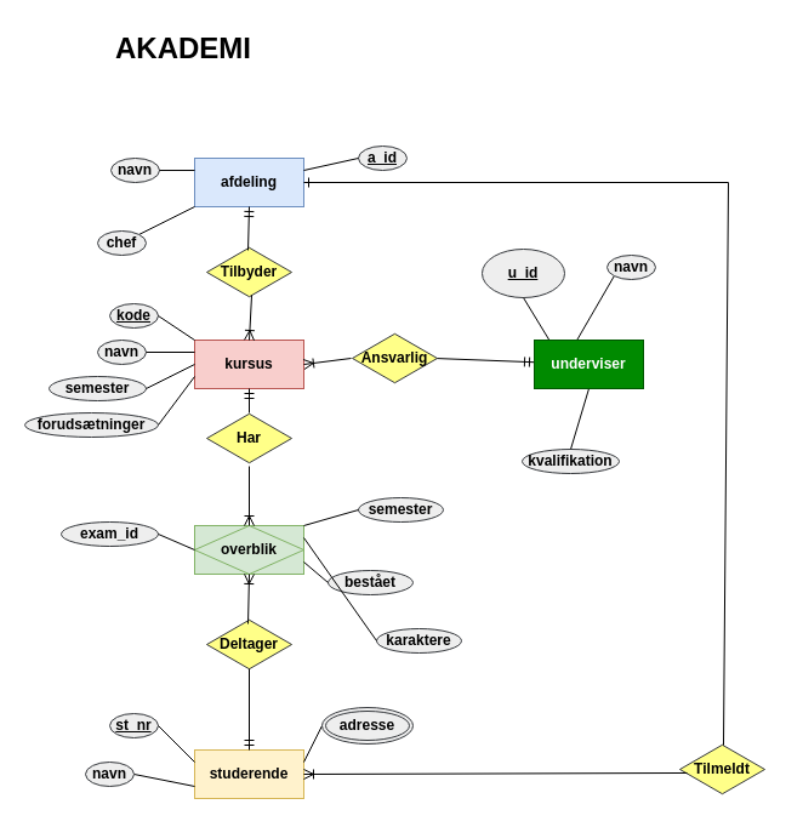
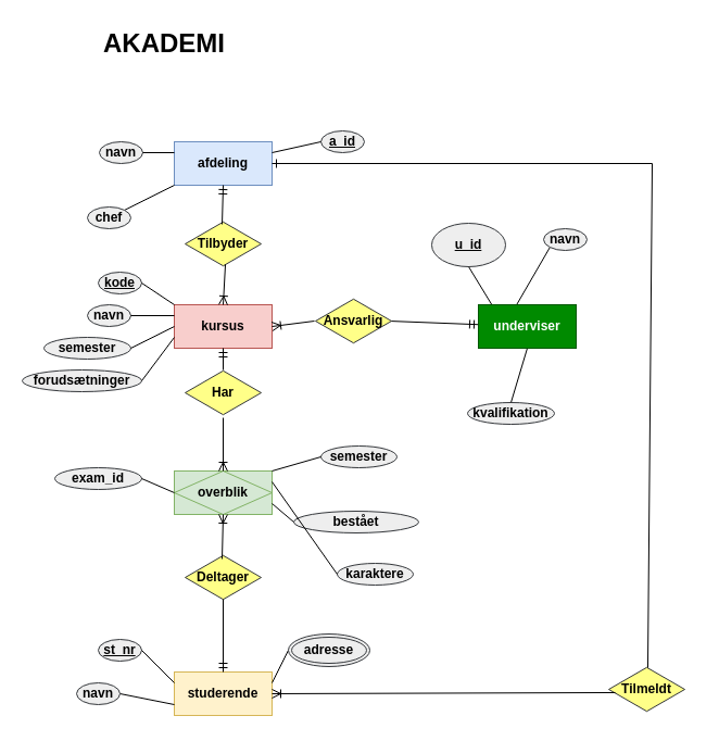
  <mxCell id="0" />
  <mxCell id="1" parent="0" />
  <mxCell id="2" value="" style="group" parent="1" vertex="1" connectable="0"><mxGeometry x="20" y="130" width="620" height="530" as="geometry" /></mxCell>
  <mxCell id="3" value="afdeling" style="rounded=0;whiteSpace=wrap;html=1;fontStyle=1;fillColor=#dae8fc;strokeColor=#6c8ebf;" parent="2" vertex="1"><mxGeometry x="140" width="90" height="40" as="geometry" /></mxCell>
  <mxCell id="4" value="kursus" style="rounded=0;whiteSpace=wrap;html=1;fontStyle=1;fillColor=#f8cecc;strokeColor=#b85450;" parent="2" vertex="1"><mxGeometry x="140" y="150" width="90" height="40" as="geometry" /></mxCell>
  <mxCell id="5" value="studerende" style="rounded=0;whiteSpace=wrap;html=1;fontStyle=1;fillColor=#fff2cc;strokeColor=#d6b656;" parent="2" vertex="1"><mxGeometry x="140" y="488" width="90" height="40" as="geometry" /></mxCell>
  <mxCell id="6" value="karaktere" style="ellipse;whiteSpace=wrap;html=1;fontStyle=1;fillColor=#eeeeee;strokeColor=#36393d;" parent="2" vertex="1"><mxGeometry x="290" y="388" width="70" height="20" as="geometry" /></mxCell>
  <mxCell id="7" value="forudsætninger" style="ellipse;whiteSpace=wrap;html=1;fontStyle=1;fillColor=#eeeeee;strokeColor=#36393d;" parent="2" vertex="1"><mxGeometry y="210" width="110" height="20" as="geometry" /></mxCell>
  <mxCell id="8" value="kvalifikation" style="ellipse;whiteSpace=wrap;html=1;fontStyle=1;fillColor=#eeeeee;strokeColor=#36393d;" parent="2" vertex="1"><mxGeometry x="410" y="240" width="80" height="20" as="geometry" /></mxCell>
  <mxCell id="9" value="semester" style="ellipse;whiteSpace=wrap;html=1;fontStyle=1;fillColor=#eeeeee;strokeColor=#36393d;" parent="2" vertex="1"><mxGeometry x="20" y="180" width="80" height="20" as="geometry" /></mxCell>
- <mxCell id="10" value="bestået" style="ellipse;whiteSpace=wrap;html=1;fontStyle=1;fillColor=#eeeeee;strokeColor=#36393d;" parent="2" vertex="1"><mxGeometry x="250" y="340" width="70" height="20" as="geometry" /></mxCell>
+ <mxCell id="10" value="bestået" style="ellipse;whiteSpace=wrap;html=1;fontStyle=1;fillColor=#eeeeee;strokeColor=#36393d;" parent="2" vertex="1"><mxGeometry x="250" y="340" width="115" height="20" as="geometry" /></mxCell>
  <mxCell id="11" value="&lt;u&gt;u_id&lt;/u&gt;" style="ellipse;whiteSpace=wrap;html=1;fontStyle=1;fillColor=#eeeeee;strokeColor=#36393d;" parent="2" vertex="1"><mxGeometry x="377" y="75" width="68" height="40" as="geometry" /></mxCell>
  <mxCell id="12" value="navn" style="ellipse;whiteSpace=wrap;html=1;fontStyle=1;fillColor=#eeeeee;strokeColor=#36393d;" parent="2" vertex="1"><mxGeometry x="60" y="150" width="40" height="20" as="geometry" /></mxCell>
  <mxCell id="13" value="st_nr" style="ellipse;whiteSpace=wrap;html=1;fontStyle=5;fillColor=#eeeeee;strokeColor=#36393d;" parent="2" vertex="1"><mxGeometry x="70" y="458" width="40" height="20" as="geometry" /></mxCell>
  <mxCell id="14" value="a_id" style="ellipse;whiteSpace=wrap;html=1;fontStyle=5;fillColor=#eeeeee;strokeColor=#36393d;" parent="2" vertex="1"><mxGeometry x="275" y="-10" width="40" height="20" as="geometry" /></mxCell>
  <mxCell id="15" value="exam_id" style="ellipse;whiteSpace=wrap;html=1;fontStyle=1;fillColor=#eeeeee;strokeColor=#36393d;" parent="2" vertex="1"><mxGeometry x="30" y="300" width="80" height="20" as="geometry" /></mxCell>
  <mxCell id="16" value="kode" style="ellipse;whiteSpace=wrap;html=1;fontStyle=5;fillColor=#eeeeee;strokeColor=#36393d;" parent="2" vertex="1"><mxGeometry x="70" y="120" width="40" height="20" as="geometry" /></mxCell>
  <mxCell id="17" value="navn" style="ellipse;whiteSpace=wrap;html=1;fontStyle=1;fillColor=#eeeeee;strokeColor=#36393d;" parent="2" vertex="1"><mxGeometry x="71" width="40" height="20" as="geometry" /></mxCell>
  <mxCell id="18" value="Tilbyder" style="html=1;whiteSpace=wrap;aspect=fixed;shape=isoRectangle;fontStyle=1;fillColor=#ffff88;strokeColor=#36393d;" parent="2" vertex="1"><mxGeometry x="150" y="73" width="70" height="42" as="geometry" /></mxCell>
  <mxCell id="19" value="overblik" style="shape=associativeEntity;whiteSpace=wrap;html=1;align=center;fontStyle=1;fillColor=#d5e8d4;strokeColor=#82b366;" parent="2" vertex="1"><mxGeometry x="140" y="303" width="90" height="40" as="geometry" /></mxCell>
  <mxCell id="20" value="Deltager" style="html=1;whiteSpace=wrap;aspect=fixed;shape=isoRectangle;fontStyle=1;fillColor=#ffff88;strokeColor=#36393d;" parent="2" vertex="1"><mxGeometry x="150" y="380" width="70" height="42" as="geometry" /></mxCell>
  <mxCell id="21" value="Har" style="html=1;whiteSpace=wrap;aspect=fixed;shape=isoRectangle;fontStyle=1;fillColor=#ffff88;strokeColor=#36393d;" parent="2" vertex="1"><mxGeometry x="150" y="210" width="70" height="42" as="geometry" /></mxCell>
  <mxCell id="22" value="" style="endArrow=ERmandOne;html=1;rounded=0;entryX=0.5;entryY=1;entryDx=0;entryDy=0;fontStyle=1;endFill=0;entryPerimeter=0;exitX=0.486;exitY=0.071;exitDx=0;exitDy=0;exitPerimeter=0;" parent="2" source="18" target="3" edge="1"><mxGeometry width="50" height="50" relative="1" as="geometry"><mxPoint x="190" y="70" as="sourcePoint" /><mxPoint x="297" y="70" as="targetPoint" /></mxGeometry></mxCell>
  <mxCell id="23" value="" style="endArrow=none;html=1;rounded=0;exitX=1;exitY=0.25;exitDx=0;exitDy=0;entryX=0;entryY=0.5;entryDx=0;entryDy=0;fontStyle=1" parent="2" source="3" target="14" edge="1"><mxGeometry width="50" height="50" relative="1" as="geometry"><mxPoint x="340" y="40" as="sourcePoint" /><mxPoint x="390" y="-10" as="targetPoint" /></mxGeometry></mxCell>
  <mxCell id="24" value="" style="endArrow=none;html=1;rounded=0;entryX=0;entryY=0.25;entryDx=0;entryDy=0;exitX=1;exitY=0.5;exitDx=0;exitDy=0;fontStyle=1" parent="2" source="17" target="3" edge="1"><mxGeometry width="50" height="50" relative="1" as="geometry"><mxPoint x="257" y="130" as="sourcePoint" /><mxPoint x="307" y="80" as="targetPoint" /></mxGeometry></mxCell>
  <mxCell id="25" value="" style="endArrow=none;html=1;rounded=0;entryX=0;entryY=1;entryDx=0;entryDy=0;fontStyle=1;exitX=1;exitY=0;exitDx=0;exitDy=0;" parent="2" source="52" target="3" edge="1"><mxGeometry width="50" height="50" relative="1" as="geometry"><mxPoint x="100" y="60" as="sourcePoint" /><mxPoint x="317" y="90" as="targetPoint" /></mxGeometry></mxCell>
  <mxCell id="26" value="" style="endArrow=none;html=1;rounded=0;exitX=0.5;exitY=0;exitDx=0;exitDy=0;fontStyle=1;endFill=0;startArrow=ERoneToMany;startFill=0;entryX=0.529;entryY=0.952;entryDx=0;entryDy=0;entryPerimeter=0;" parent="2" source="4" target="18" edge="1"><mxGeometry width="50" height="50" relative="1" as="geometry"><mxPoint x="277" y="150" as="sourcePoint" /><mxPoint x="185" y="120" as="targetPoint" /></mxGeometry></mxCell>
  <mxCell id="27" value="" style="endArrow=ERoneToMany;html=1;rounded=0;entryX=1;entryY=0.5;entryDx=0;entryDy=0;fontStyle=1;exitX=-0.014;exitY=0.5;exitDx=0;exitDy=0;startArrow=none;startFill=0;endFill=0;exitPerimeter=0;" parent="2" source="51" target="4" edge="1"><mxGeometry width="50" height="50" relative="1" as="geometry"><mxPoint x="260" y="170" as="sourcePoint" /><mxPoint x="337" y="110" as="targetPoint" /></mxGeometry></mxCell>
  <mxCell id="28" value="" style="endArrow=ERoneToMany;html=1;rounded=0;entryX=0.5;entryY=1;entryDx=0;entryDy=0;exitX=0.486;exitY=0.095;exitDx=0;exitDy=0;exitPerimeter=0;fontStyle=1;endFill=0;" parent="2" source="20" target="19" edge="1"><mxGeometry width="50" height="50" relative="1" as="geometry"><mxPoint x="440" y="280" as="sourcePoint" /><mxPoint x="490" y="230" as="targetPoint" /></mxGeometry></mxCell>
  <mxCell id="29" value="" style="endArrow=none;html=1;rounded=0;entryX=0.5;entryY=1;entryDx=0;entryDy=0;exitX=0.144;exitY=0.025;exitDx=0;exitDy=0;fontStyle=1;exitPerimeter=0;" parent="2" source="53" target="11" edge="1"><mxGeometry width="50" height="50" relative="1" as="geometry"><mxPoint x="535" y="142" as="sourcePoint" /><mxPoint x="598" y="255" as="targetPoint" /></mxGeometry></mxCell>
  <mxCell id="30" value="" style="endArrow=none;html=1;rounded=0;entryX=0.5;entryY=0.976;entryDx=0;entryDy=0;entryPerimeter=0;exitX=0.5;exitY=0;exitDx=0;exitDy=0;fontStyle=1;startArrow=ERmandOne;startFill=0;" parent="2" source="5" target="20" edge="1"><mxGeometry width="50" height="50" relative="1" as="geometry"><mxPoint x="420" y="310" as="sourcePoint" /><mxPoint x="470" y="260" as="targetPoint" /></mxGeometry></mxCell>
  <mxCell id="31" value="" style="endArrow=none;html=1;rounded=0;entryX=1;entryY=0.5;entryDx=0;entryDy=0;exitX=0;exitY=0.25;exitDx=0;exitDy=0;fontStyle=1" parent="2" source="4" target="12" edge="1"><mxGeometry width="50" height="50" relative="1" as="geometry"><mxPoint x="337" y="210" as="sourcePoint" /><mxPoint x="387" y="160" as="targetPoint" /></mxGeometry></mxCell>
  <mxCell id="32" value="" style="endArrow=none;html=1;rounded=0;entryX=1;entryY=0.5;entryDx=0;entryDy=0;exitX=0;exitY=0.5;exitDx=0;exitDy=0;fontStyle=1" parent="2" source="4" target="9" edge="1"><mxGeometry width="50" height="50" relative="1" as="geometry"><mxPoint x="347" y="220" as="sourcePoint" /><mxPoint x="397" y="170" as="targetPoint" /></mxGeometry></mxCell>
  <mxCell id="33" value="" style="endArrow=none;html=1;rounded=0;entryX=1;entryY=0.5;entryDx=0;entryDy=0;exitX=0;exitY=0.75;exitDx=0;exitDy=0;fontStyle=1" parent="2" source="4" target="7" edge="1"><mxGeometry width="50" height="50" relative="1" as="geometry"><mxPoint x="357" y="230" as="sourcePoint" /><mxPoint x="407" y="180" as="targetPoint" /></mxGeometry></mxCell>
  <mxCell id="34" value="" style="endArrow=ERmandOne;html=1;rounded=0;entryX=0.5;entryY=1;entryDx=0;entryDy=0;fontStyle=1;startArrow=none;startFill=0;endFill=0;" parent="2" source="21" target="4" edge="1"><mxGeometry width="50" height="50" relative="1" as="geometry"><mxPoint x="367" y="240" as="sourcePoint" /><mxPoint x="417" y="190" as="targetPoint" /></mxGeometry></mxCell>
  <mxCell id="35" value="" style="endArrow=none;html=1;rounded=0;entryX=1;entryY=0.5;entryDx=0;entryDy=0;exitX=0;exitY=0.5;exitDx=0;exitDy=0;fontStyle=1" parent="2" source="19" target="15" edge="1"><mxGeometry width="50" height="50" relative="1" as="geometry"><mxPoint x="377" y="250" as="sourcePoint" /><mxPoint x="427" y="200" as="targetPoint" /></mxGeometry></mxCell>
  <mxCell id="36" value="" style="endArrow=none;html=1;rounded=0;entryX=0.5;entryY=1.048;entryDx=0;entryDy=0;entryPerimeter=0;exitX=0.5;exitY=0;exitDx=0;exitDy=0;fontStyle=1;endFill=0;startArrow=ERoneToMany;startFill=0;" parent="2" source="19" target="21" edge="1"><mxGeometry width="50" height="50" relative="1" as="geometry"><mxPoint x="387" y="260" as="sourcePoint" /><mxPoint x="437" y="210" as="targetPoint" /></mxGeometry></mxCell>
  <mxCell id="37" value="" style="endArrow=none;html=1;rounded=0;entryX=1;entryY=0.25;entryDx=0;entryDy=0;exitX=0;exitY=0.5;exitDx=0;exitDy=0;fontStyle=1" parent="2" source="6" target="19" edge="1"><mxGeometry width="50" height="50" relative="1" as="geometry"><mxPoint x="397" y="270" as="sourcePoint" /><mxPoint x="447" y="220" as="targetPoint" /></mxGeometry></mxCell>
  <mxCell id="38" value="" style="endArrow=none;html=1;rounded=0;entryX=1;entryY=0.75;entryDx=0;entryDy=0;exitX=0;exitY=0.5;exitDx=0;exitDy=0;fontStyle=1" parent="2" source="10" target="19" edge="1"><mxGeometry width="50" height="50" relative="1" as="geometry"><mxPoint x="407" y="280" as="sourcePoint" /><mxPoint x="457" y="230" as="targetPoint" /></mxGeometry></mxCell>
  <mxCell id="39" value="" style="endArrow=none;html=1;rounded=0;exitX=1;exitY=0.5;exitDx=0;exitDy=0;entryX=0;entryY=0;entryDx=0;entryDy=0;fontStyle=1" parent="2" source="16" target="4" edge="1"><mxGeometry width="50" height="50" relative="1" as="geometry"><mxPoint x="417" y="290" as="sourcePoint" /><mxPoint x="467" y="240" as="targetPoint" /></mxGeometry></mxCell>
  <mxCell id="40" value="" style="endArrow=none;html=1;rounded=0;entryX=1;entryY=0.5;entryDx=0;entryDy=0;exitX=0;exitY=0.75;exitDx=0;exitDy=0;fontStyle=1" parent="2" source="5" target="47" edge="1"><mxGeometry width="50" height="50" relative="1" as="geometry"><mxPoint x="460" y="470" as="sourcePoint" /><mxPoint x="101" y="508" as="targetPoint" /></mxGeometry></mxCell>
  <mxCell id="41" value="" style="endArrow=none;html=1;rounded=0;entryX=1;entryY=0.5;entryDx=0;entryDy=0;exitX=0;exitY=0.25;exitDx=0;exitDy=0;fontStyle=1" parent="2" source="5" target="13" edge="1"><mxGeometry width="50" height="50" relative="1" as="geometry"><mxPoint x="360" y="440" as="sourcePoint" /><mxPoint x="410" y="390" as="targetPoint" /></mxGeometry></mxCell>
  <mxCell id="42" value="" style="endArrow=none;html=1;rounded=0;entryX=1;entryY=0.25;entryDx=0;entryDy=0;exitX=0;exitY=0.5;exitDx=0;exitDy=0;fontStyle=1" parent="2" source="44" target="5" edge="1"><mxGeometry width="50" height="50" relative="1" as="geometry"><mxPoint x="260.251" y="475.071" as="sourcePoint" /><mxPoint x="470" y="360" as="targetPoint" /></mxGeometry></mxCell>
  <mxCell id="43" value="" style="endArrow=none;html=1;rounded=0;entryX=0.5;entryY=0;entryDx=0;entryDy=0;exitX=0.5;exitY=1;exitDx=0;exitDy=0;fontStyle=1" parent="2" source="53" target="8" edge="1"><mxGeometry width="50" height="50" relative="1" as="geometry"><mxPoint x="585" y="182" as="sourcePoint" /><mxPoint x="698" y="292" as="targetPoint" /></mxGeometry></mxCell>
  <mxCell id="44" value="adresse" style="ellipse;shape=doubleEllipse;margin=3;whiteSpace=wrap;html=1;align=center;fontStyle=1;fillColor=#eeeeee;strokeColor=#36393d;" parent="2" vertex="1"><mxGeometry x="245" y="453" width="75" height="30" as="geometry" /></mxCell>
  <mxCell id="45" value="" style="endArrow=ERmandOne;html=1;rounded=0;exitX=0.971;exitY=0.5;exitDx=0;exitDy=0;fontStyle=1;endFill=0;exitPerimeter=0;" parent="2" source="51" target="53" edge="1"><mxGeometry width="50" height="50" relative="1" as="geometry"><mxPoint x="380" y="170" as="sourcePoint" /><mxPoint x="412" y="170" as="targetPoint" /></mxGeometry></mxCell>
  <mxCell id="46" value="" style="endArrow=none;html=1;rounded=0;entryX=0;entryY=1;entryDx=0;entryDy=0;exitX=0.378;exitY=0.05;exitDx=0;exitDy=0;fontStyle=1;exitPerimeter=0;" parent="2" source="53" target="48" edge="1"><mxGeometry width="50" height="50" relative="1" as="geometry"><mxPoint x="585" y="142" as="sourcePoint" /><mxPoint x="628" y="122" as="targetPoint" /></mxGeometry></mxCell>
  <mxCell id="47" value="navn" style="ellipse;whiteSpace=wrap;html=1;fontStyle=1;fillColor=#eeeeee;strokeColor=#36393d;" parent="2" vertex="1"><mxGeometry x="50" y="498" width="40" height="20" as="geometry" /></mxCell>
  <mxCell id="48" value="navn" style="ellipse;whiteSpace=wrap;html=1;fontStyle=1;fillColor=#eeeeee;strokeColor=#36393d;" parent="2" vertex="1"><mxGeometry x="480" y="80" width="40" height="20" as="geometry" /></mxCell>
  <mxCell id="49" value="semester" style="ellipse;whiteSpace=wrap;html=1;fontStyle=1;fillColor=#eeeeee;strokeColor=#36393d;" parent="2" vertex="1"><mxGeometry x="275" y="280" width="70" height="20" as="geometry" /></mxCell>
  <mxCell id="50" value="" style="endArrow=none;html=1;rounded=0;entryX=1;entryY=0;entryDx=0;entryDy=0;exitX=0;exitY=0.5;exitDx=0;exitDy=0;fontStyle=1" parent="2" source="49" target="19" edge="1"><mxGeometry width="50" height="50" relative="1" as="geometry"><mxPoint x="250" y="290" as="sourcePoint" /><mxPoint x="220" y="330" as="targetPoint" /></mxGeometry></mxCell>
  <mxCell id="51" value="Ansvarlig" style="html=1;whiteSpace=wrap;aspect=fixed;shape=isoRectangle;fontStyle=1;fillColor=#ffff88;strokeColor=#36393d;" parent="2" vertex="1"><mxGeometry x="270" y="144" width="70" height="42" as="geometry" /></mxCell>
  <mxCell id="52" value="chef" style="ellipse;whiteSpace=wrap;html=1;fontStyle=1;fillColor=#eeeeee;strokeColor=#36393d;" parent="2" vertex="1"><mxGeometry x="60" y="60" width="40" height="20" as="geometry" /></mxCell>
  <mxCell id="53" value="underviser" style="rounded=0;whiteSpace=wrap;html=1;fontStyle=1;fillColor=#008a00;strokeColor=#005700;fontColor=#ffffff;" parent="2" vertex="1"><mxGeometry x="420" y="150" width="90" height="40" as="geometry" /></mxCell>
  <mxCell id="54" value="" style="endArrow=ERone;html=1;rounded=0;entryX=1;entryY=0.5;entryDx=0;entryDy=0;exitX=0.514;exitY=0.071;exitDx=0;exitDy=0;startArrow=none;exitPerimeter=0;startFill=0;endFill=0;" parent="2" source="55" target="3" edge="1"><mxGeometry width="50" height="50" relative="1" as="geometry"><mxPoint x="80" y="350" as="sourcePoint" /><mxPoint x="130" y="300" as="targetPoint" /><Array as="points"><mxPoint x="580" y="20" /></Array></mxGeometry></mxCell>
  <mxCell id="55" value="Tilmeldt" style="html=1;whiteSpace=wrap;aspect=fixed;shape=isoRectangle;fontStyle=1;fillColor=#ffff88;strokeColor=#36393d;" parent="2" vertex="1"><mxGeometry x="540" y="483" width="70" height="42" as="geometry" /></mxCell>
  <mxCell id="56" value="" style="endArrow=none;html=1;rounded=0;entryX=0.086;entryY=0.571;entryDx=0;entryDy=0;exitX=1;exitY=0.5;exitDx=0;exitDy=0;entryPerimeter=0;startArrow=ERoneToMany;startFill=0;" parent="2" source="5" target="55" edge="1"><mxGeometry width="50" height="50" relative="1" as="geometry"><mxPoint x="-640" y="648" as="sourcePoint" /><mxPoint x="-640" y="160" as="targetPoint" /><Array as="points" /></mxGeometry></mxCell>
  <mxCell id="57" value="&lt;h1&gt;AKADEMI&lt;/h1&gt;" style="text;html=1;strokeColor=none;fillColor=none;spacing=5;spacingTop=-20;whiteSpace=wrap;overflow=hidden;rounded=0;strokeWidth=2;" parent="1" vertex="1"><mxGeometry x="90" y="20" width="130" height="30" as="geometry" /></mxCell>
